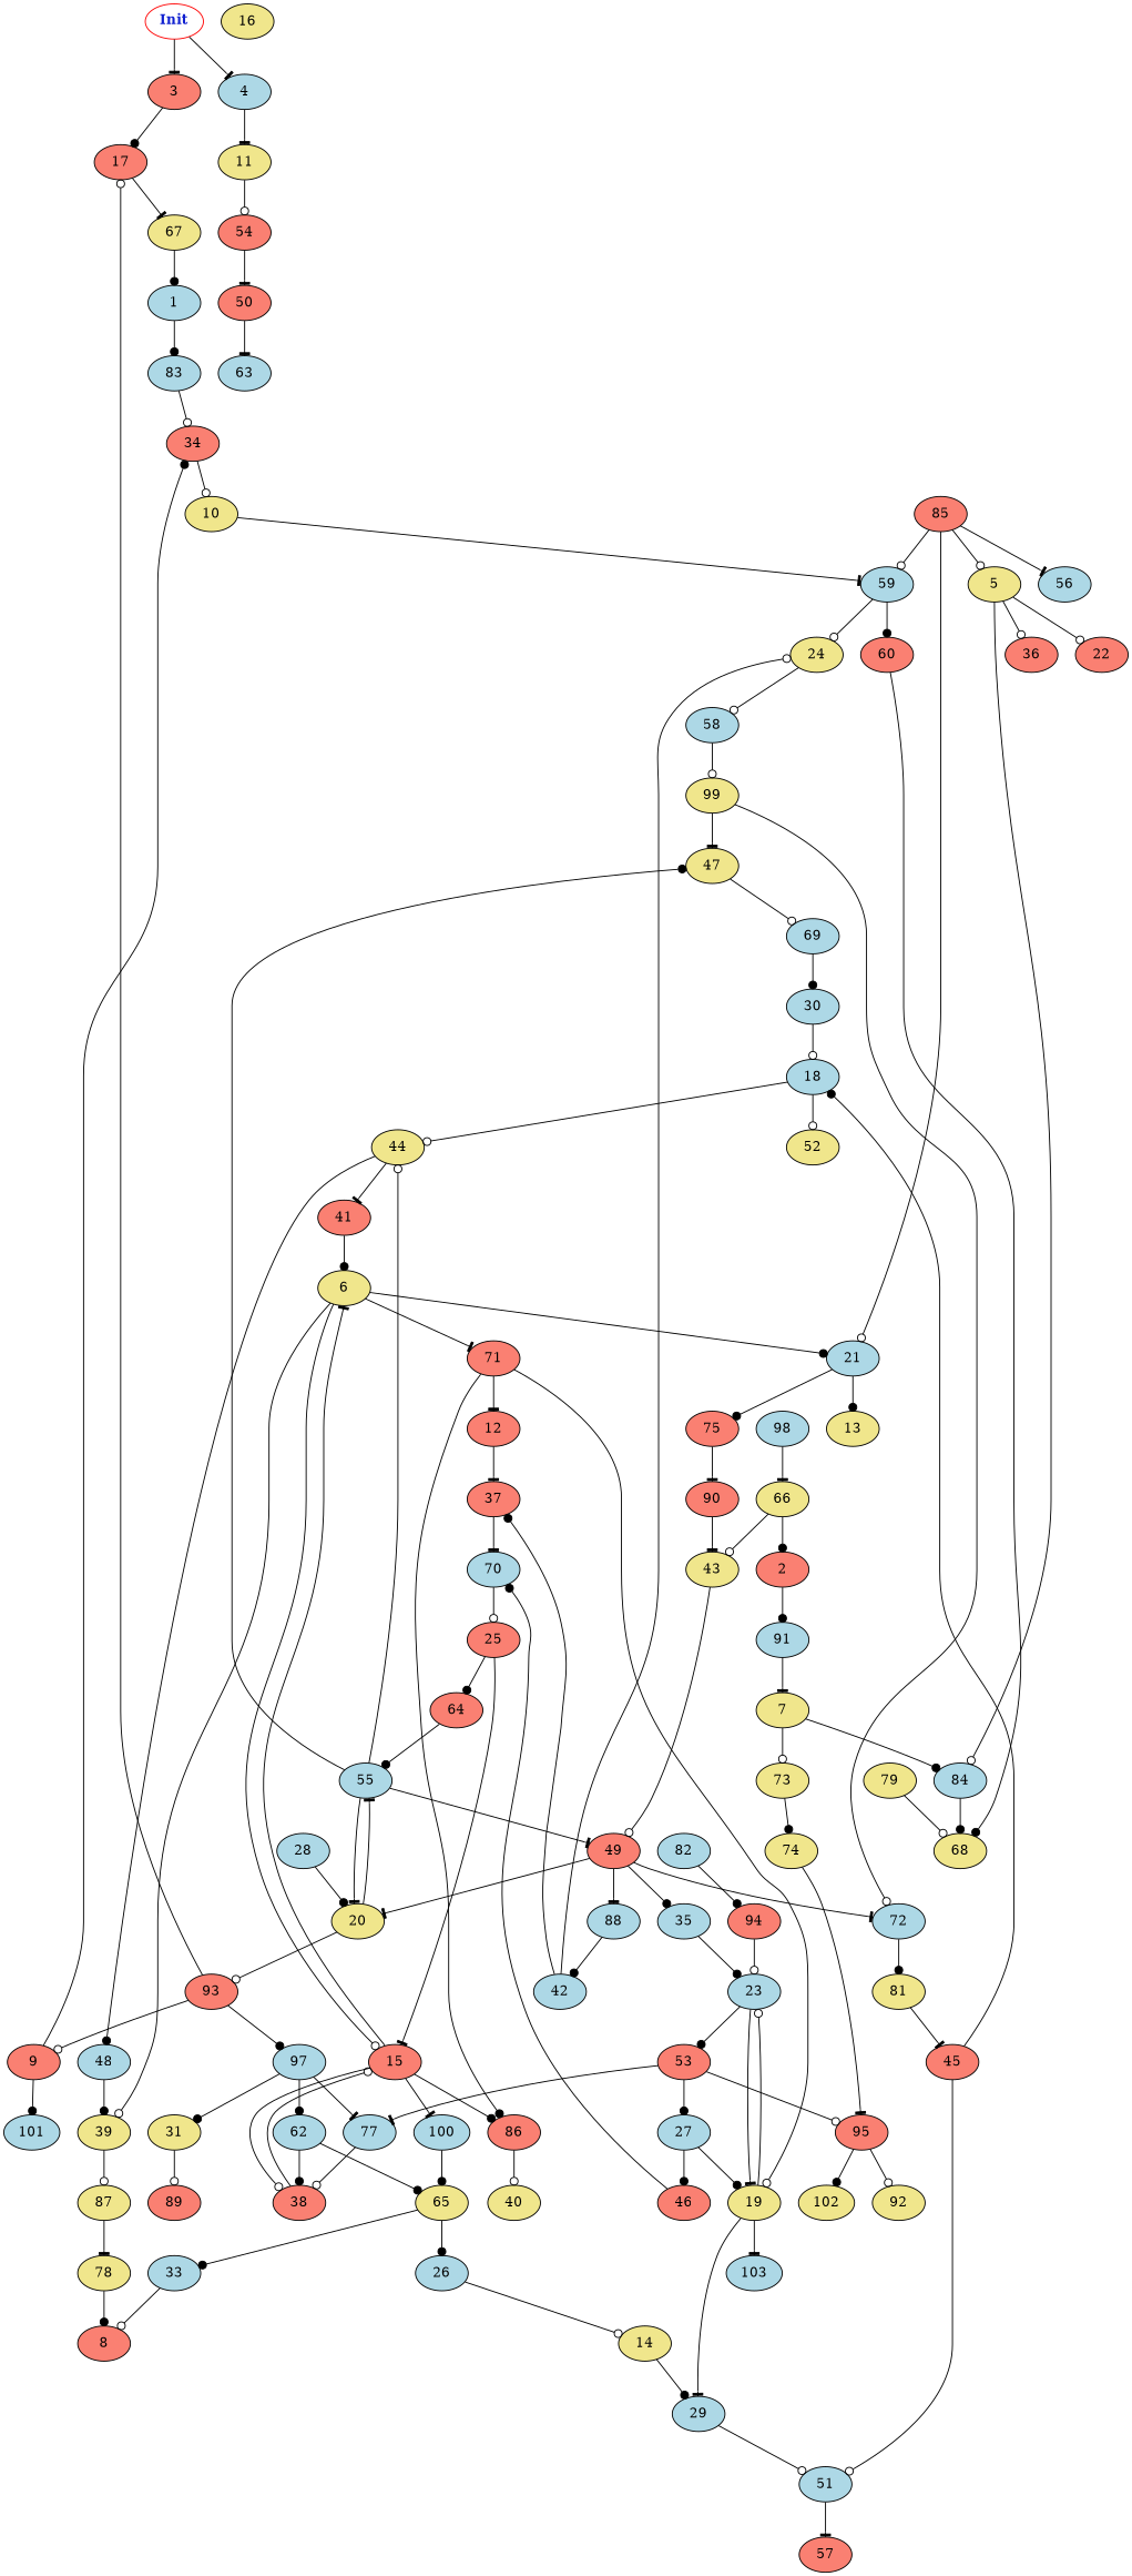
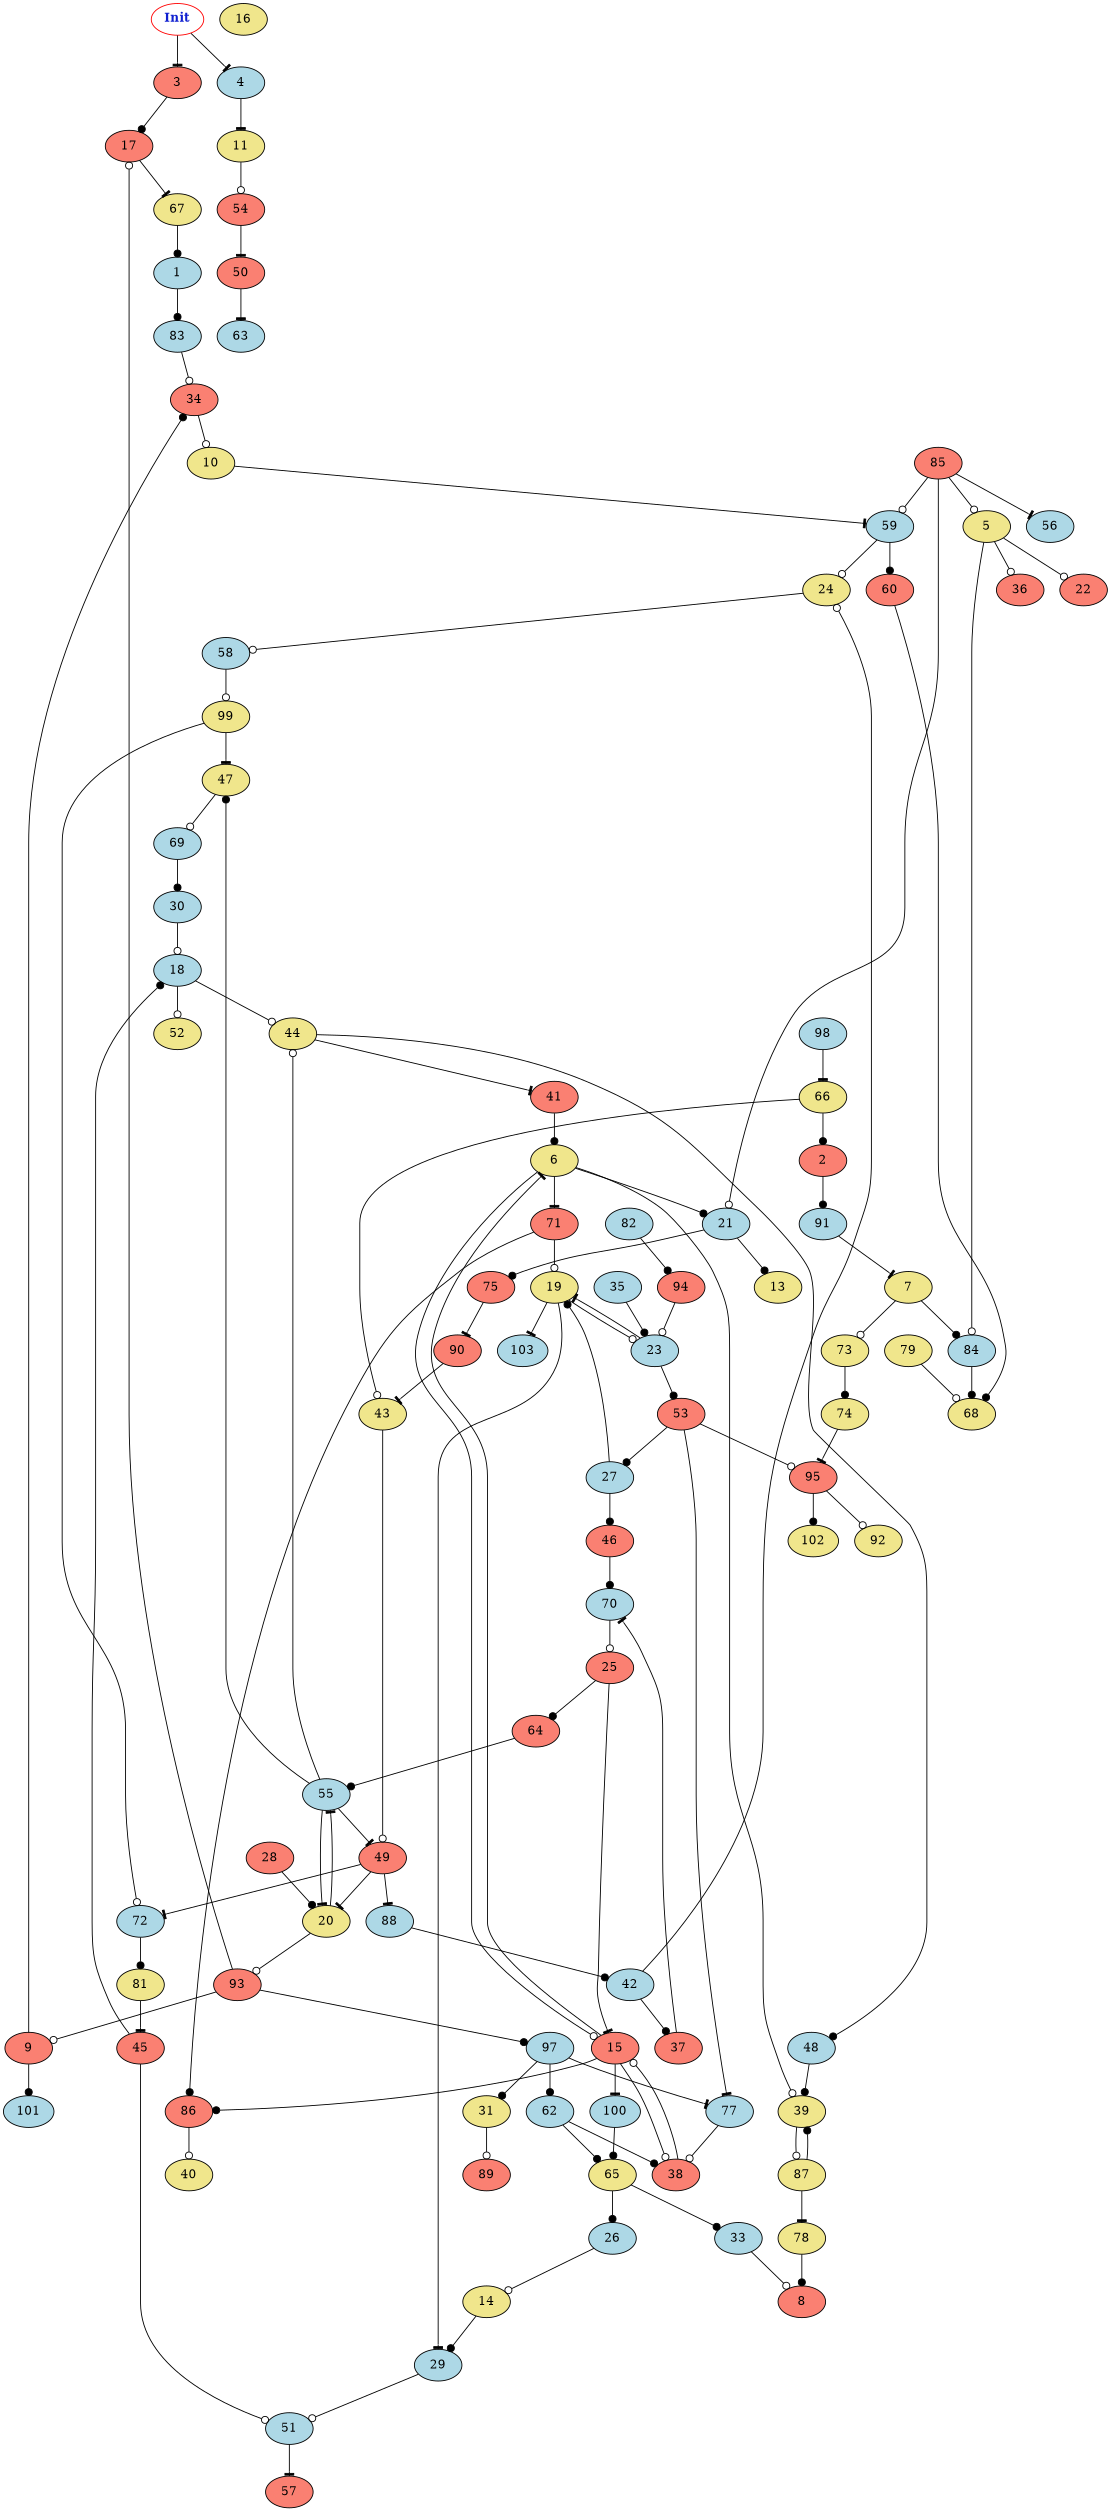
  digraph {
    node [fillcolor=lightblue style=filled]
    edge [arrowhead=dot weight=1.0]
    n1 [color=red fontcolor="#1020d0" label=<<b>Init</b>> fillcolor="" style=""]
    3 [fillcolor=salmon]
    4
    17 [fillcolor=salmon]
    11 [fillcolor=khaki]
    16 [fillcolor=khaki]
    5 [fillcolor=khaki]
    84
    22 [fillcolor=salmon]
    36 [fillcolor=salmon]
    68 [fillcolor=khaki]
    77
    38 [fillcolor=salmon]
    15 [fillcolor=salmon]
    86 [fillcolor=salmon]
    100
    6 [fillcolor=khaki]
    40 [fillcolor=khaki]
    65 [fillcolor=khaki]
    39 [fillcolor=khaki]
    71 [fillcolor=salmon]
    21
    33
    26
    87 [fillcolor=khaki]
-   12 [fillcolor=salmon]
    19 [fillcolor=khaki]
    13 [fillcolor=khaki]
    75 [fillcolor=salmon]
    8 [fillcolor=salmon]
    14 [fillcolor=khaki]
    78 [fillcolor=khaki]
    37 [fillcolor=salmon]
    29
    23
    103
    90 [fillcolor=salmon]
    70
    51
    53 [fillcolor=salmon]
    43 [fillcolor=khaki]
    69
    30
    18
    52 [fillcolor=khaki]
    44 [fillcolor=khaki]
    41 [fillcolor=salmon]
    48
    67 [fillcolor=khaki]
    54 [fillcolor=salmon]
    1
    50 [fillcolor=salmon]
    88
    42
    24 [fillcolor=khaki]
    58
    99 [fillcolor=khaki]
    25 [fillcolor=salmon]
    47 [fillcolor=khaki]
    72
    n61 [fillcolor=khaki label=81]
    64 [fillcolor=salmon]
    55
    10 [fillcolor=khaki]
    59
    60 [fillcolor=salmon]
    20 [fillcolor=khaki]
    49 [fillcolor=salmon]
    93 [fillcolor=salmon]
    35
    57 [fillcolor=salmon]
    9 [fillcolor=salmon]
    97
    101
    34 [fillcolor=salmon]
    31 [fillcolor=khaki]
    62
    89 [fillcolor=salmon]
    46 [fillcolor=salmon]
    83
    74 [fillcolor=khaki]
    95 [fillcolor=salmon]
    102 [fillcolor=khaki]
    92 [fillcolor=khaki]
    85 [fillcolor=salmon]
    56
-   28
+   28 [fillcolor=salmon]
    27
    73 [fillcolor=khaki]
    91
    2 [fillcolor=salmon]
    7 [fillcolor=khaki]
    45 [fillcolor=salmon]
    63
    98
    66 [fillcolor=khaki]
    82
    94 [fillcolor=salmon]
    79 [fillcolor=khaki]
    n1 -> 3 [arrowhead=tee weight=5.0]
    n1 -> 4 [arrowhead=tee weight=2.0]
    3 -> 17
    4 -> 11 [arrowhead=tee weight=8.0]
    17 -> 67 [arrowhead=tee weight=2.0]
    11 -> 54 [arrowhead=odot weight=9.0]
    5 -> 84 [arrowhead=odot]
    5 -> 22 [arrowhead=odot weight=4.0]
    5 -> 36 [arrowhead=odot weight=3.0]
    84 -> 68 [weight=9.0]
    77 -> 38 [arrowhead=odot weight=4.0]
    38 -> 15 [arrowhead=odot]
    15 -> 38 [arrowhead=odot]
    15 -> 86
    15 -> 100 [arrowhead=tee weight=6.0]
    15 -> 6 [arrowhead=tee]
    86 -> 40 [arrowhead=odot weight=7.0]
    100 -> 65 [weight=4.0]
    6 -> 15 [arrowhead=odot]
    6 -> 39 [arrowhead=odot weight=2.0]
    6 -> 71 [arrowhead=tee weight=6.0]
    6 -> 21 [weight=7.0]
    65 -> 33 [weight=5.0]
    65 -> 26 [weight=7.0]
    39 -> 87 [arrowhead=odot weight=5.0]
    71 -> 86 [weight=2.0]
-   71 -> 12 [arrowhead=tee weight=5.0]
    71 -> 19 [arrowhead=odot weight=7.0]
    21 -> 13 [weight=8.0]
    21 -> 75 [weight=6.0]
    33 -> 8 [arrowhead=odot weight=6.0]
    26 -> 14 [arrowhead=odot weight=5.0]
+   87 -> 39 [weight=5.0]
    87 -> 78 [arrowhead=tee weight=8.0]
-   12 -> 37 [arrowhead=tee weight=3.0]
    19 -> 29 [arrowhead=tee weight=4.0]
    19 -> 23 [arrowhead=odot weight=8.0]
    19 -> 103 [arrowhead=tee weight=9.0]
    75 -> 90 [arrowhead=tee weight=8.0]
    14 -> 29 [weight=8.0]
    78 -> 8 [weight=8.0]
    37 -> 70 [arrowhead=tee weight=2.0]
    29 -> 51 [arrowhead=odot weight=7.0]
    23 -> 19 [arrowhead=tee weight=7.0]
    23 -> 53 [weight=2.0]
    90 -> 43 [arrowhead=tee weight=8.0]
    70 -> 25 [arrowhead=odot weight=4.0]
    51 -> 57 [arrowhead=tee weight=8.0]
    53 -> 77 [arrowhead=tee weight=5.0]
    53 -> 95 [arrowhead=odot weight=3.0]
    53 -> 27 [weight=3.0]
    43 -> 49 [arrowhead=odot weight=2.0]
    69 -> 30 [weight=8.0]
    30 -> 18 [arrowhead=odot weight=6.0]
    18 -> 52 [arrowhead=odot weight=8.0]
    18 -> 44 [arrowhead=odot]
    44 -> 41 [arrowhead=tee weight=5.0]
    44 -> 48
    41 -> 6 [weight=7.0]
    48 -> 39 [weight=7.0]
    67 -> 1 [weight=8.0]
    54 -> 50 [arrowhead=tee weight=6.0]
    1 -> 83
    50 -> 63 [arrowhead=tee weight=7.0]
    88 -> 42 [weight=5.0]
    42 -> 37 [weight=2.0]
    42 -> 24 [arrowhead=odot weight=5.0]
    24 -> 58 [arrowhead=odot]
    58 -> 99 [arrowhead=odot weight=4.0]
    99 -> 47 [arrowhead=tee weight=6.0]
    99 -> 72 [arrowhead=odot weight=3.0]
    25 -> 15 [arrowhead=tee]
    25 -> 64
    47 -> 69 [arrowhead=odot]
    72 -> n61 [weight=7.0]
    n61 -> 45 [arrowhead=tee weight=6.0]
    64 -> 55 [weight=6.0]
    55 -> 44 [arrowhead=odot weight=7.0]
    55 -> 47 [weight=6.0]
    55 -> 20 [arrowhead=tee weight=6.0]
    55 -> 49 [arrowhead=tee weight=5.0]
    10 -> 59 [arrowhead=tee weight=3.0]
    59 -> 24 [arrowhead=odot weight=8.0]
    59 -> 60 [weight=7.0]
    60 -> 68 [weight=5.0]
    20 -> 55 [arrowhead=tee weight=4.0]
    20 -> 93 [arrowhead=odot weight=2.0]
    49 -> 88 [arrowhead=tee weight=8.0]
    49 -> 72 [arrowhead=tee weight=5.0]
    49 -> 20 [arrowhead=tee weight=9.0]
-   49 -> 35 [weight=9.0]
    93 -> 17 [arrowhead=odot weight=4.0]
    93 -> 9 [arrowhead=odot]
    93 -> 97
    35 -> 23 [weight=8.0]
    9 -> 101 [weight=2.0]
    9 -> 34 [weight=4.0]
    97 -> 77 [arrowhead=tee weight=5.0]
    97 -> 31 [weight=3.0]
    97 -> 62 [weight=9.0]
    34 -> 10 [arrowhead=odot weight=5.0]
    31 -> 89 [arrowhead=odot weight=7.0]
    62 -> 38 [weight=5.0]
    62 -> 65
    46 -> 70
    83 -> 34 [arrowhead=odot]
    74 -> 95 [arrowhead=tee weight=2.0]
    95 -> 102 [weight=7.0]
    95 -> 92 [arrowhead=odot]
    85 -> 5 [arrowhead=odot weight=8.0]
    85 -> 21 [arrowhead=odot weight=7.0]
    85 -> 59 [arrowhead=odot weight=5.0]
    85 -> 56 [arrowhead=tee]
    28 -> 20
    27 -> 19 [weight=3.0]
    27 -> 46 [weight=7.0]
    73 -> 74 [weight=8.0]
    91 -> 7 [arrowhead=tee weight=4.0]
    2 -> 91 [weight=4.0]
    7 -> 84 [weight=6.0]
    7 -> 73 [arrowhead=odot weight=8.0]
    45 -> 51 [arrowhead=odot weight=7.0]
    45 -> 18 [weight=6.0]
    98 -> 66 [arrowhead=tee]
    66 -> 43 [arrowhead=odot weight=9.0]
    66 -> 2
    82 -> 94 [weight=5.0]
    94 -> 23 [arrowhead=odot weight=4.0]
    79 -> 68 [arrowhead=odot weight=3.0]
  }
